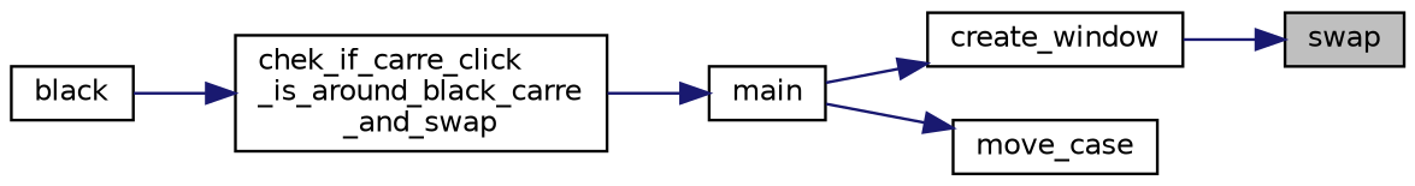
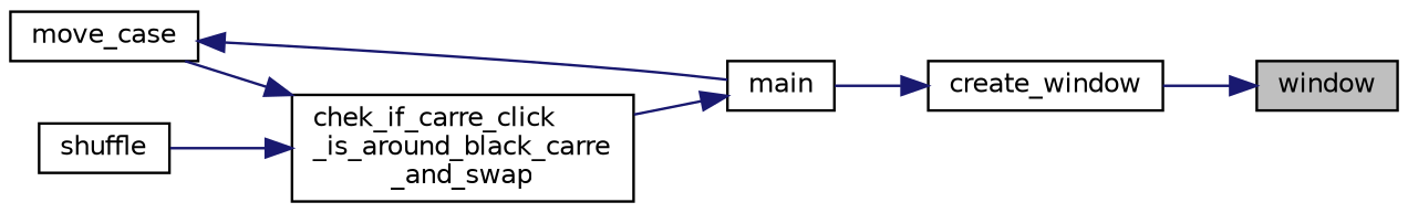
  digraph {
    rankdir=RL
    node [color=black fillcolor=white fontname=Helvetica fontsize=10 shape=record style=filled]
    edge [color=midnightblue dir=back fontname=Helvetica fontsize=10 labelfontname=Helvetica labelfontsize=10 style=solid]
-   n1 [fillcolor=grey75 fontcolor=black height=0.2 label=swap width=0.4]
+   n1 [fillcolor=grey75 fontcolor=black height=0.2 label=window width=0.4]
    n2 [height=0.2 label=create_window width=0.4]
    n3 [height=0.2 label="chek_if_carre_click\l_is_around_black_carre\l_and_swap" width=0.4]
    n4 [height=0.2 label=move_case width=0.4]
-   n5 [height=0.2 label=black width=0.4]
+   n5 [height=0.2 label=shuffle width=0.4]
    n6 [height=0.2 label=main width=0.4]
    n1 -> n2
    n2 -> n6
+   n3 -> n4
    n3 -> n5
    n4 -> n6
    n6 -> n3
  }
